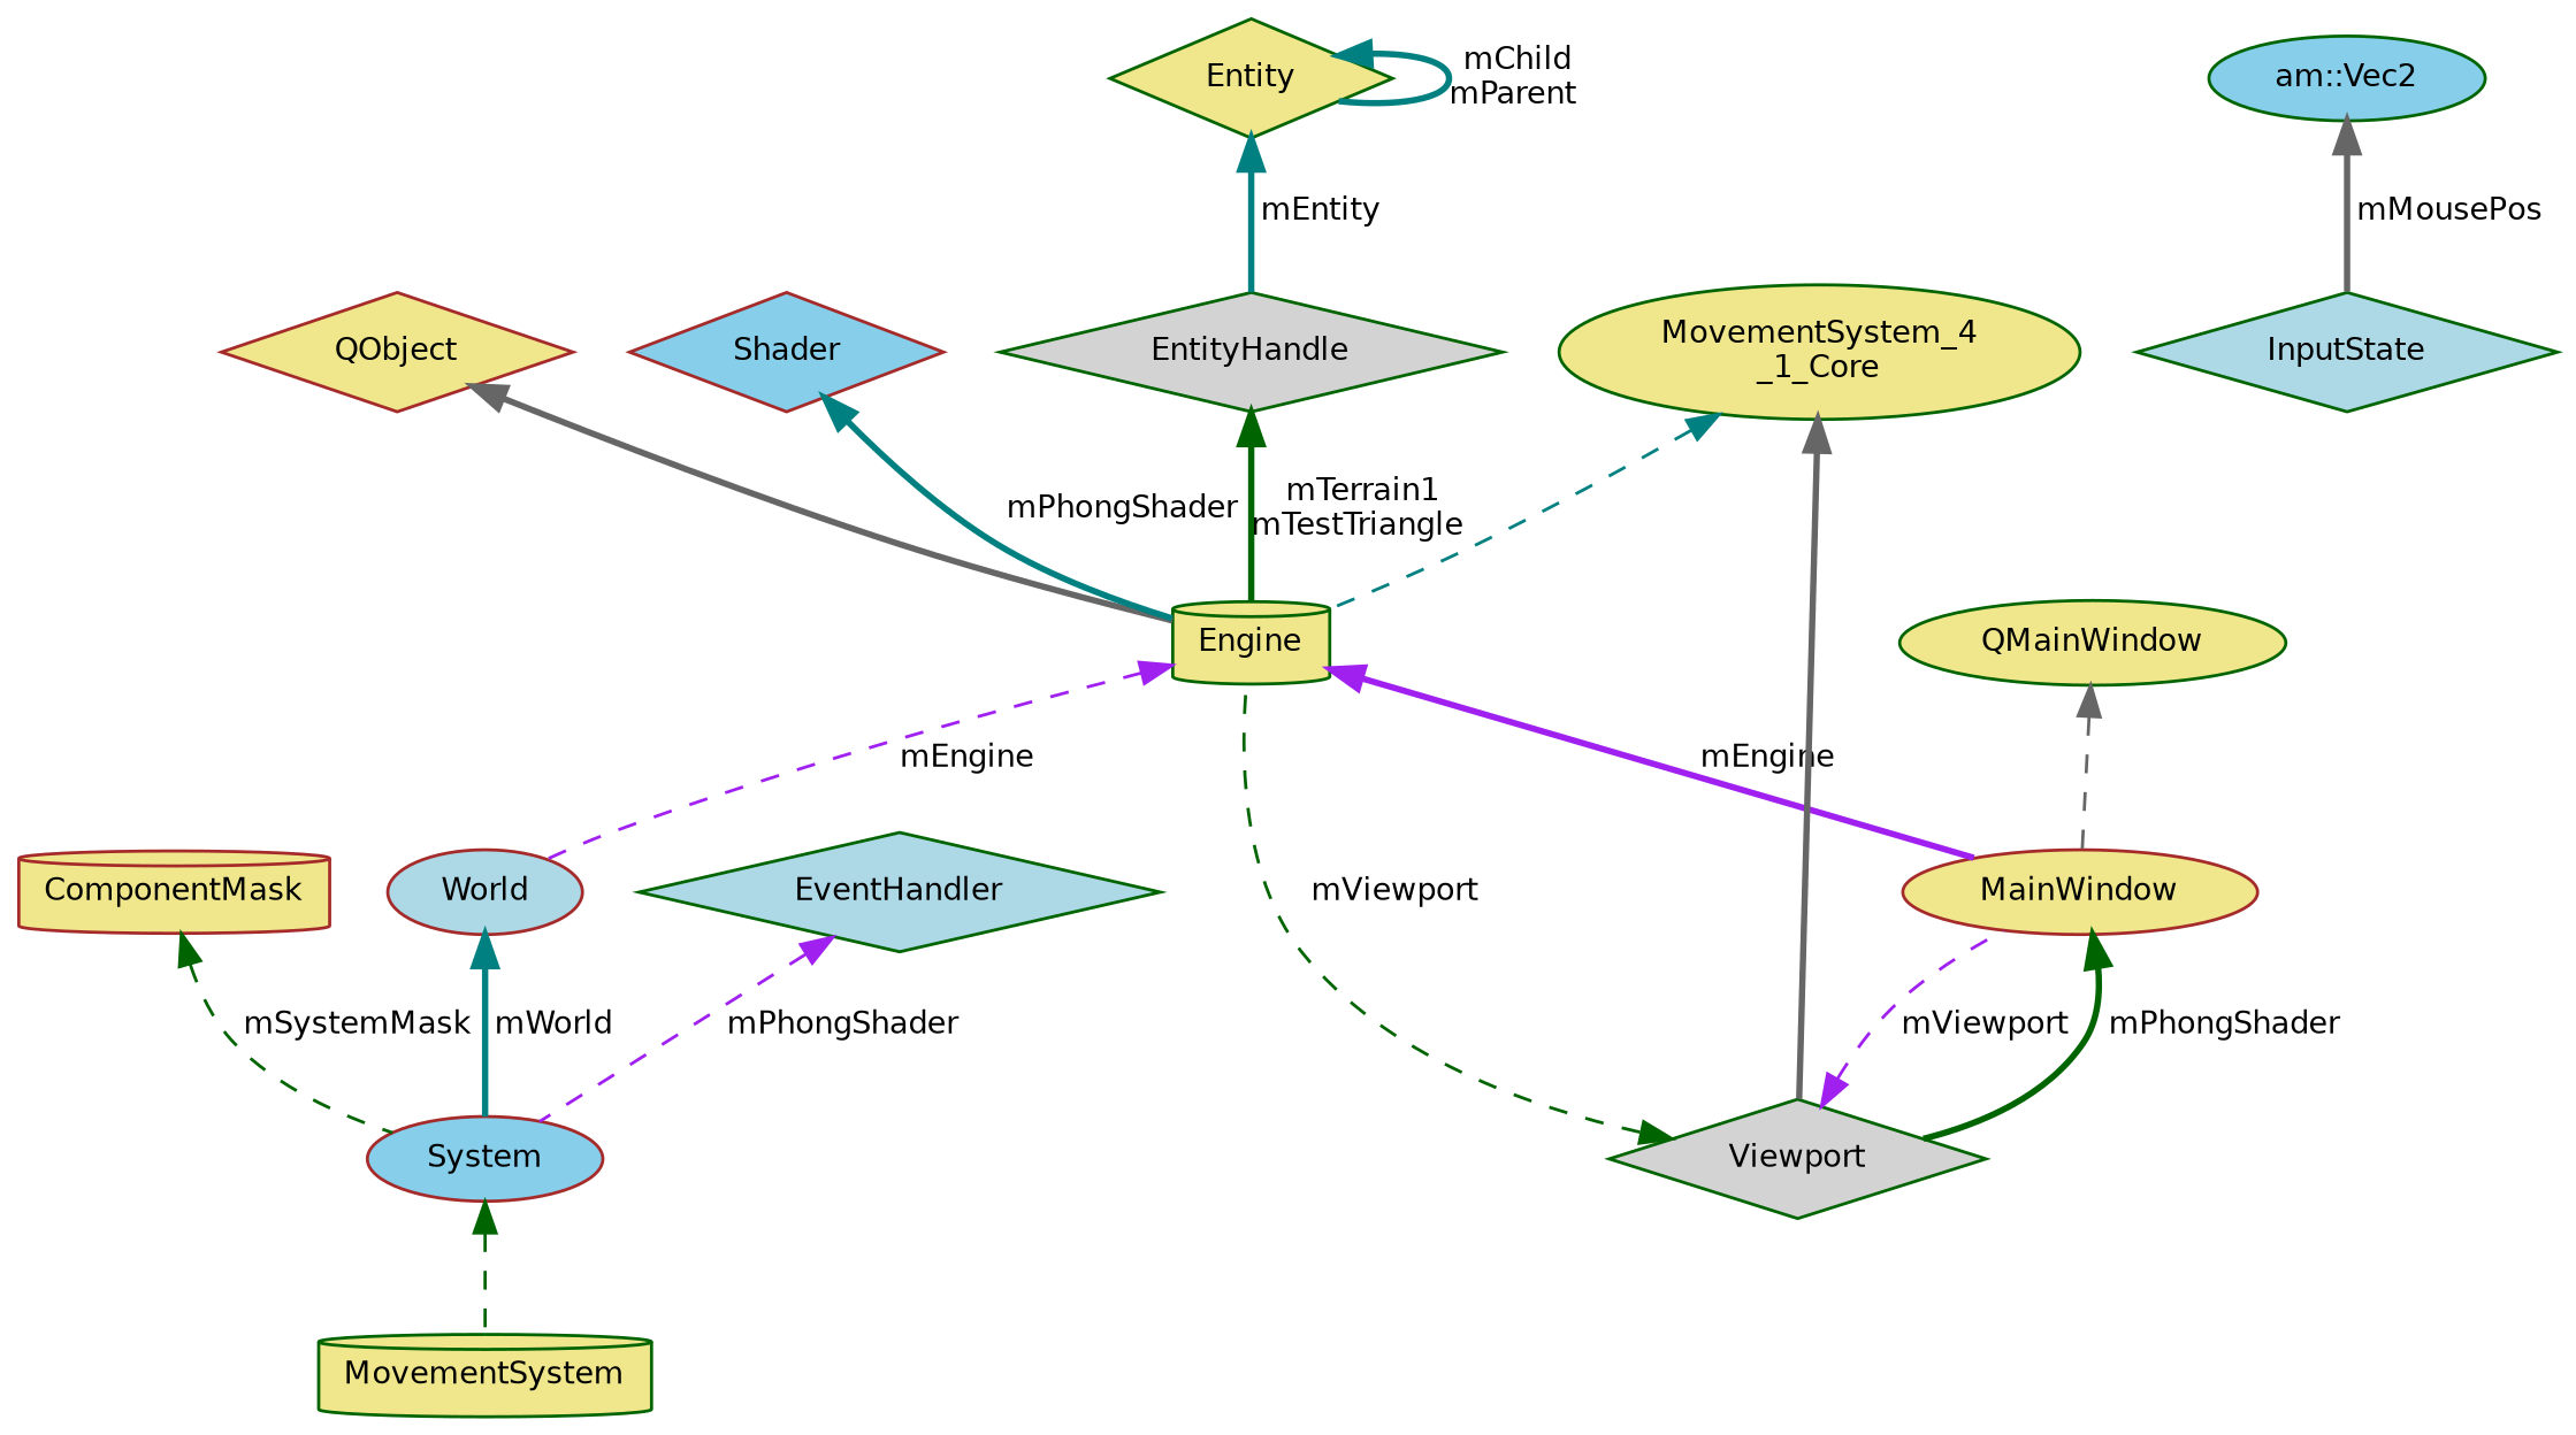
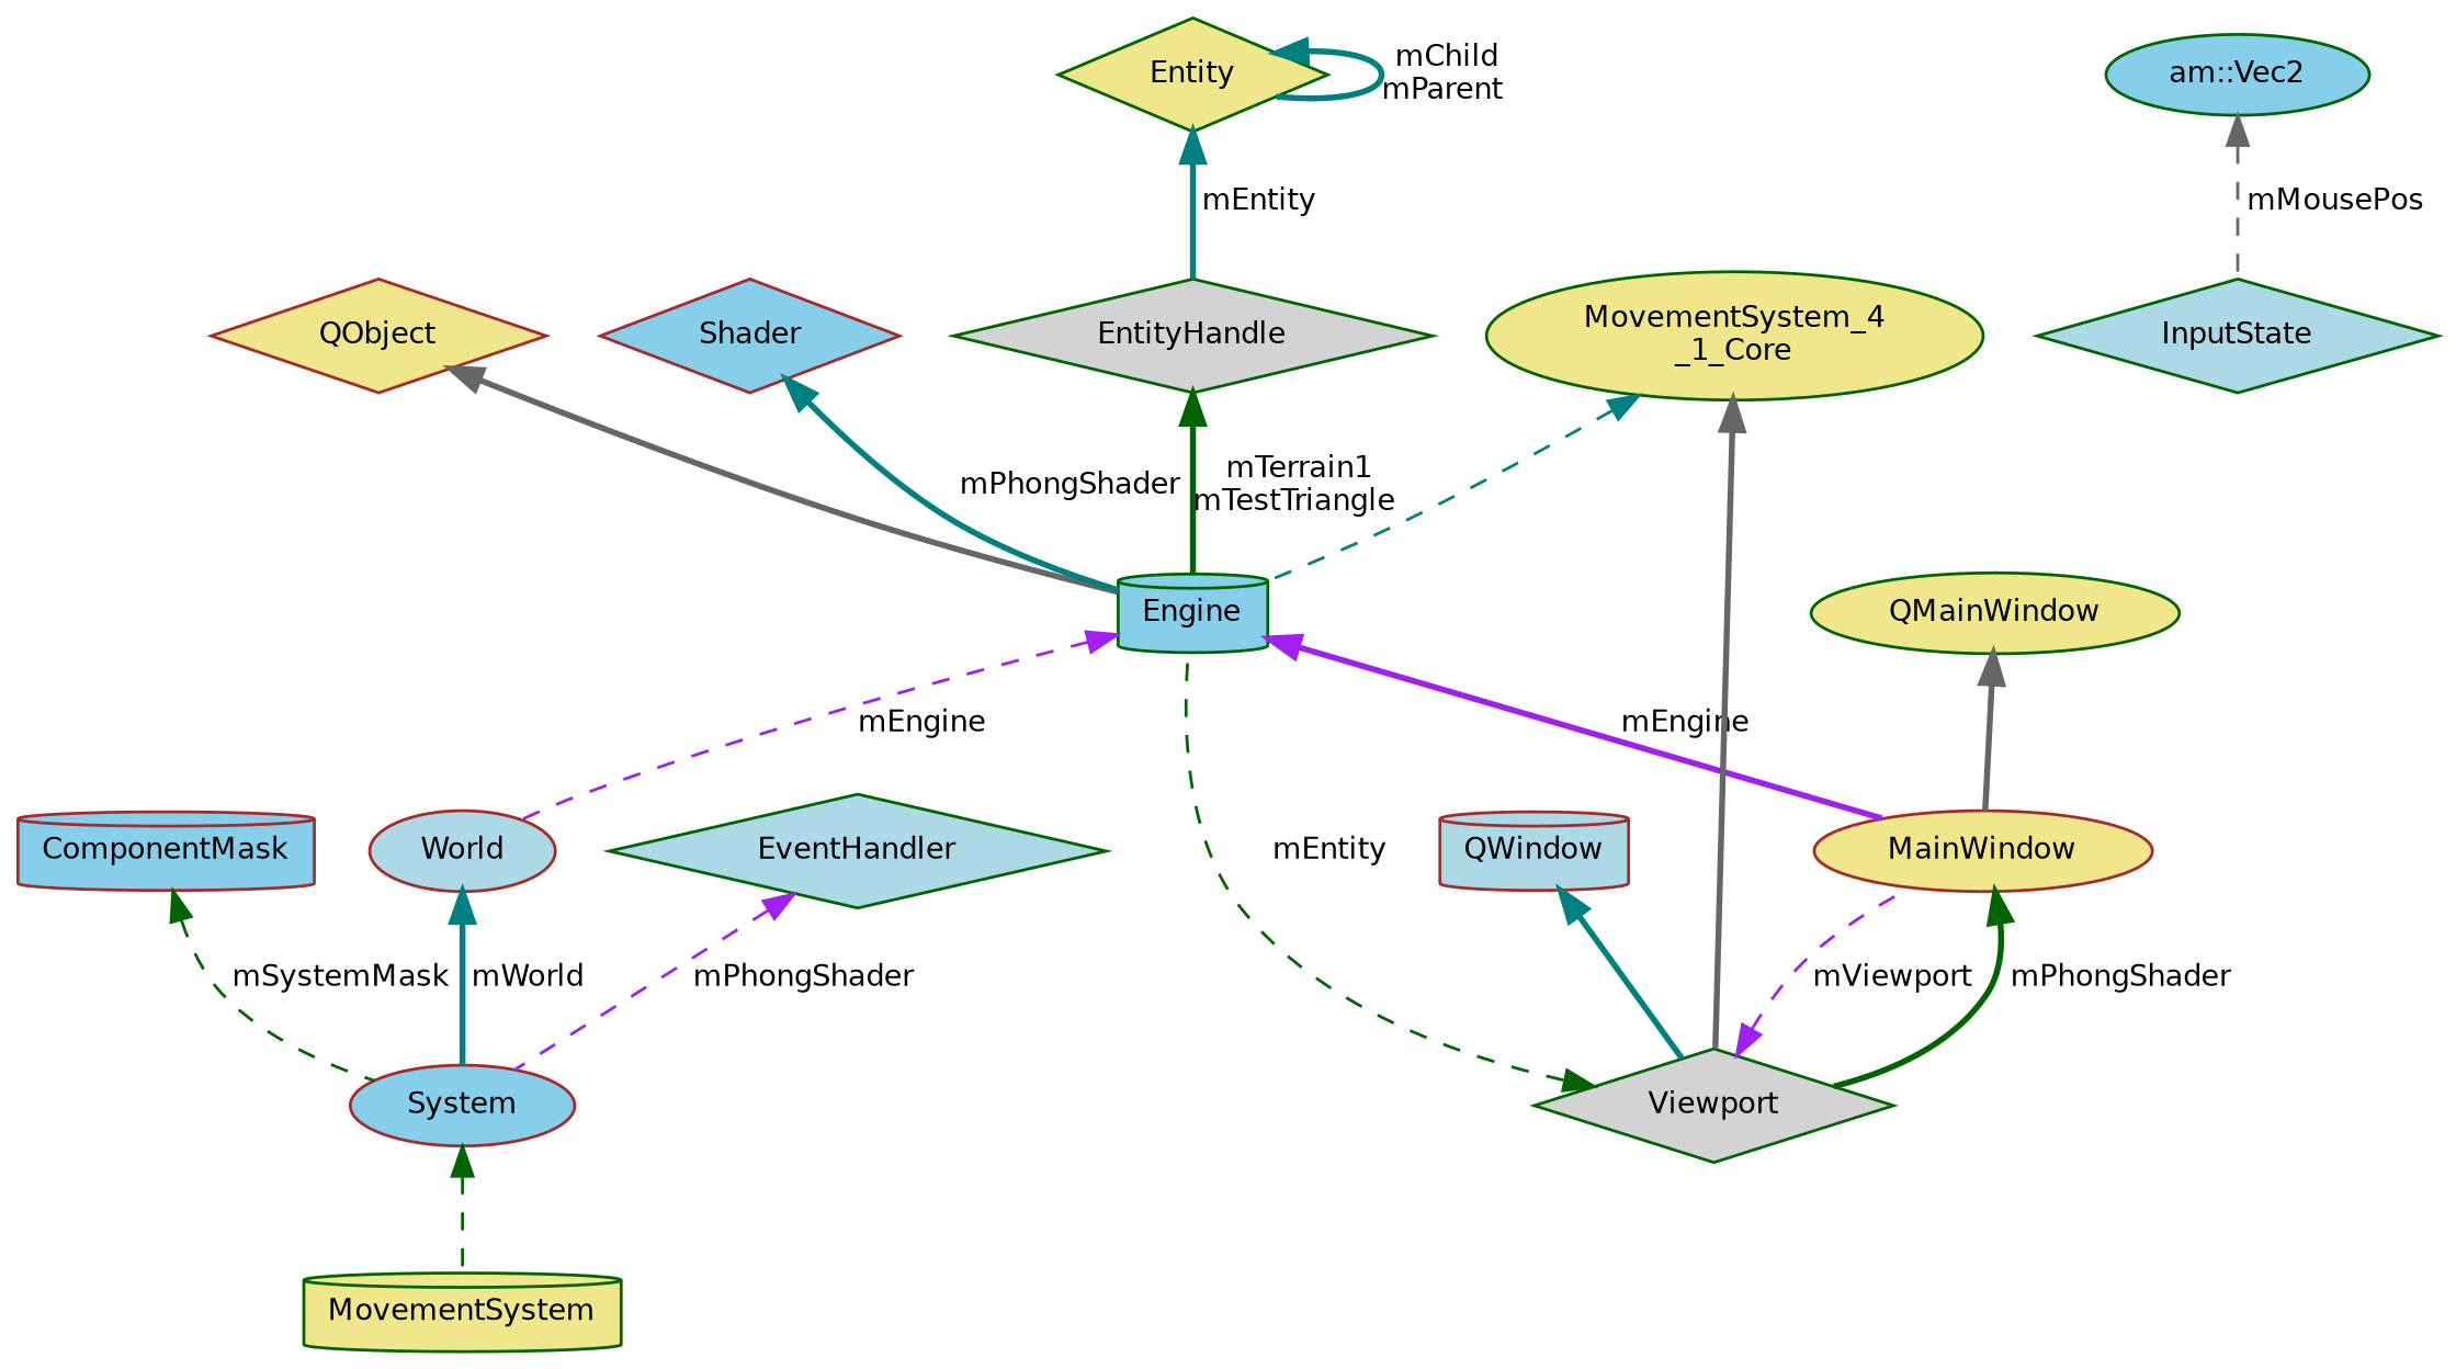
  digraph {
    node [color=darkgreen fillcolor=khaki fontname=Helvetica fontsize=10 shape=diamond style=filled]
    edge [color=teal dir=back fontname=Helvetica fontsize=10 labelfontname=Helvetica labelfontsize=10 style=bold]
    n1 [fontcolor=black height=0.2 label=MovementSystem shape=cylinder width=0.4]
    n2 [color=brown fillcolor=skyblue height=0.2 label=System shape=ellipse width=0.4]
    n3 [fillcolor=lightblue height=0.2 label=EventHandler width=0.4]
-   n4 [color=brown height=0.2 label=ComponentMask shape=cylinder width=0.4]
+   n4 [color=brown fillcolor=skyblue height=0.2 label=ComponentMask shape=cylinder width=0.4]
    n5 [color=brown fillcolor=lightblue height=0.2 label=World shape=ellipse width=0.4]
    n6 [fillcolor=lightgrey height=0.2 label=EntityHandle width=0.4]
-   n7 [height=0.2 label=Engine shape=cylinder width=0.4]
+   n7 [fillcolor=skyblue height=0.2 label=Engine shape=cylinder width=0.4]
    n8 [color=brown height=0.2 label=MainWindow shape=ellipse width=0.4]
    n9 [fillcolor=lightgrey height=0.2 label=Viewport width=0.4]
    n10 [color=brown height=0.2 label=QObject width=0.4]
    n11 [height=0.2 label="MovementSystem_4\l_1_Core" shape=ellipse width=0.4]
    n12 [height=0.2 label=Entity width=0.4]
    n13 [color=brown fillcolor=skyblue height=0.2 label=Shader width=0.4]
+   n14 [color=brown fillcolor=lightblue height=0.2 label=QWindow shape=cylinder width=0.4]
    n15 [fillcolor=lightblue height=0.2 label=InputState width=0.4]
    n16 [fillcolor=skyblue height=0.2 label="am::Vec2" shape=ellipse width=0.4]
    n17 [height=0.2 label=QMainWindow shape=ellipse width=0.4]
    n2 -> n1 [color=darkgreen style=dashed]
    n3 -> n2 [color=purple label=" mPhongShader" style=dashed]
    n4 -> n2 [color=darkgreen label=" mSystemMask" style=dashed]
    n5 -> n2 [label=" mWorld"]
    n6 -> n7 [color=darkgreen label=" mTerrain1\nmTestTriangle"]
    n7 -> n5 [color=purple label=" mEngine" style=dashed]
    n7 -> n8 [color=purple label=" mEngine"]
    n8 -> n9 [color=darkgreen label=" mPhongShader"]
-   n9 -> n7 [color=darkgreen label=" mViewport" style=dashed]
+   n9 -> n7 [color=darkgreen label=" mEntity" style=dashed]
    n9 -> n8 [color=purple label=" mViewport" style=dashed]
    n10 -> n7 [color=gray40]
    n11 -> n7 [style=dashed]
    n11 -> n9 [color=gray40]
    n12 -> n6 [label=" mEntity"]
    n12 -> n12 [label=" mChild\nmParent"]
    n13 -> n7 [label=" mPhongShader"]
-   n16 -> n15 [color=gray40 label=" mMousePos"]
-   n17 -> n8 [color=gray40 style=dashed]
+   n14 -> n9
+   n16 -> n15 [color=gray40 label=" mMousePos" style=dashed]
+   n17 -> n8 [color=gray40]
  }
